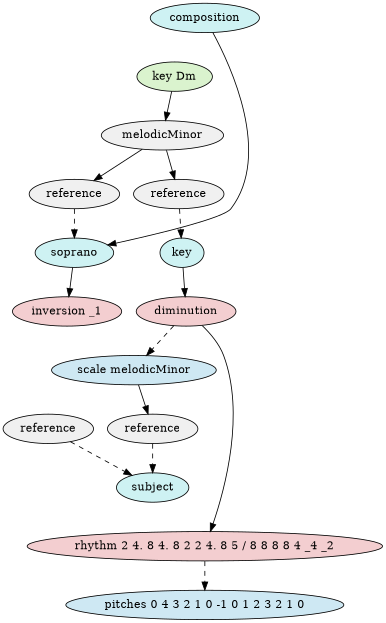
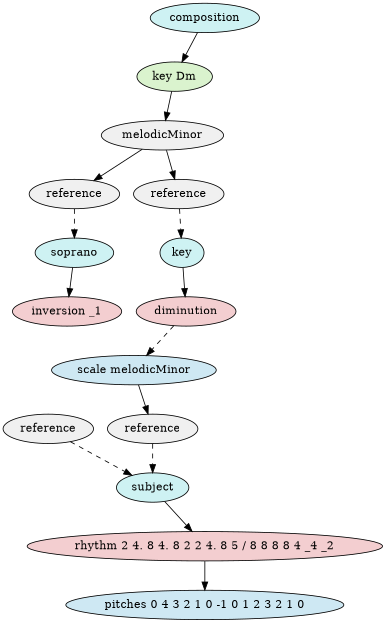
  digraph {
    fontname="DejaVu Serif"
    ordering=out
    node [fillcolor="#f0f0f0" fontname="DejaVu Serif" style=filled]
    edge [fontname="DejaVu Serif"]
    n1 [fillcolor="#cef2f3" label=composition]
    n2 [fillcolor="#daf3ce" label="key Dm"]
    n3 [label=melodicMinor]
    n4 [label=reference]
    n5 [label=reference]
    n6 [fillcolor="#cef2f3" label=soprano]
    n7 [fillcolor="#cef2f3" label=key]
    n8 [fillcolor="#f3ced0" label="inversion _1"]
    n9 [fillcolor="#f3ced0" label=diminution]
    n10 [label=reference]
    n11 [fillcolor="#cef2f3" label=subject]
    n12 [fillcolor="#f3ced0" label="rhythm 2 4. 8 4. 8 2 2 4. 8 5 / 8 8 8 8 4 _4 _2"]
    n13 [fillcolor="#cee8f3" label="scale melodicMinor"]
    n14 [label=reference]
    n15 [fillcolor="#cee8f3" label="pitches 0 4 3 2 1 0 -1 0 1 2 3 2 1 0"]
-   n1 -> n6
+   n1 -> n2
    n2 -> n3
    n3 -> n4
    n3 -> n5
    n4 -> n6 [style=dashed]
    n5 -> n7 [style=dashed]
    n6 -> n8
    n7 -> n9
    n9 -> n13 [style=dashed]
    n10 -> n11 [style=dashed]
-   n9 -> n12
-   n12 -> n15 [style=dashed]
+   n11 -> n12
+   n12 -> n15
    n13 -> n14
    n14 -> n11 [style=dashed]
  }
